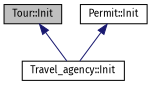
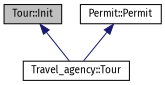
  digraph {
    fontname="Fira Sans"
    rankdir=TB
    node [color=black fillcolor=white fontname="Fira Sans" fontsize=10 shape=record style=filled]
    edge [color=midnightblue dir=back fontname="Fira Sans" fontsize=10 labelfontname=Helvetica labelfontsize=10 style=solid]
    n1 [fillcolor=grey75 fontcolor=black height=0.2 label="Tour::Init" width=0.4]
-   n2 [height=0.2 label="Travel_agency::Init" width=0.4]
-   n3 [height=0.2 label="Permit::Init" width=0.4]
+   n2 [height=0.2 label="Travel_agency::Tour" width=0.4]
+   n3 [height=0.2 label="Permit::Permit" width=0.4]
    n1 -> n2
    n3 -> n2
  }
